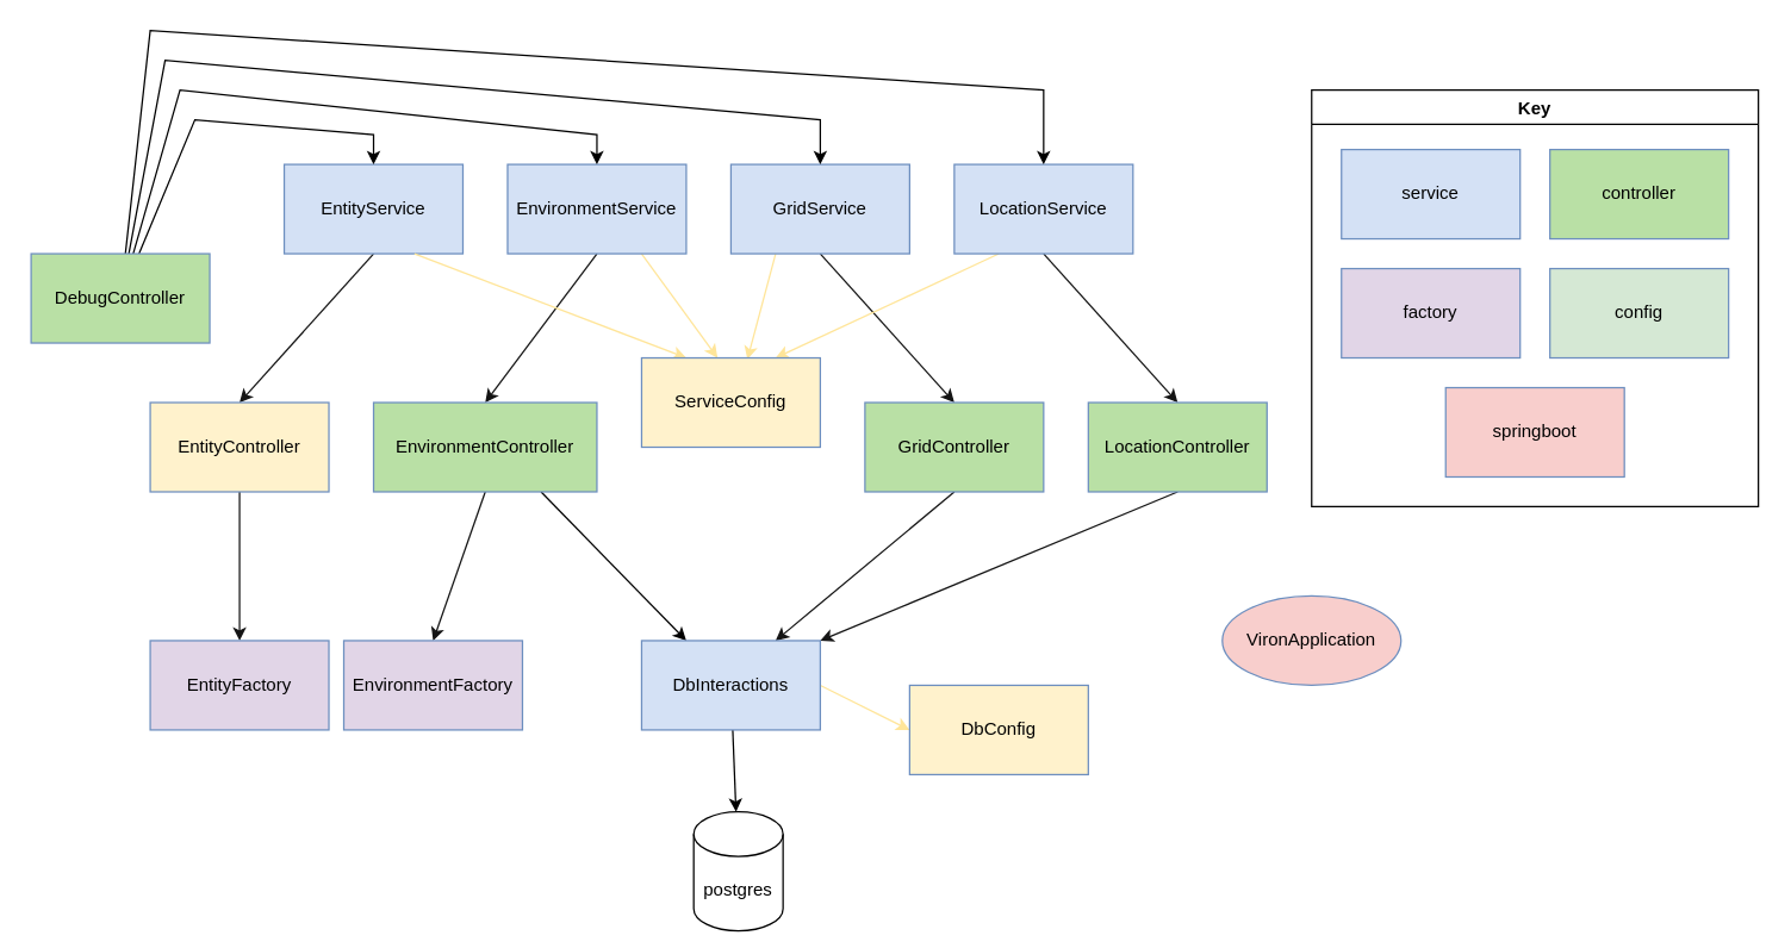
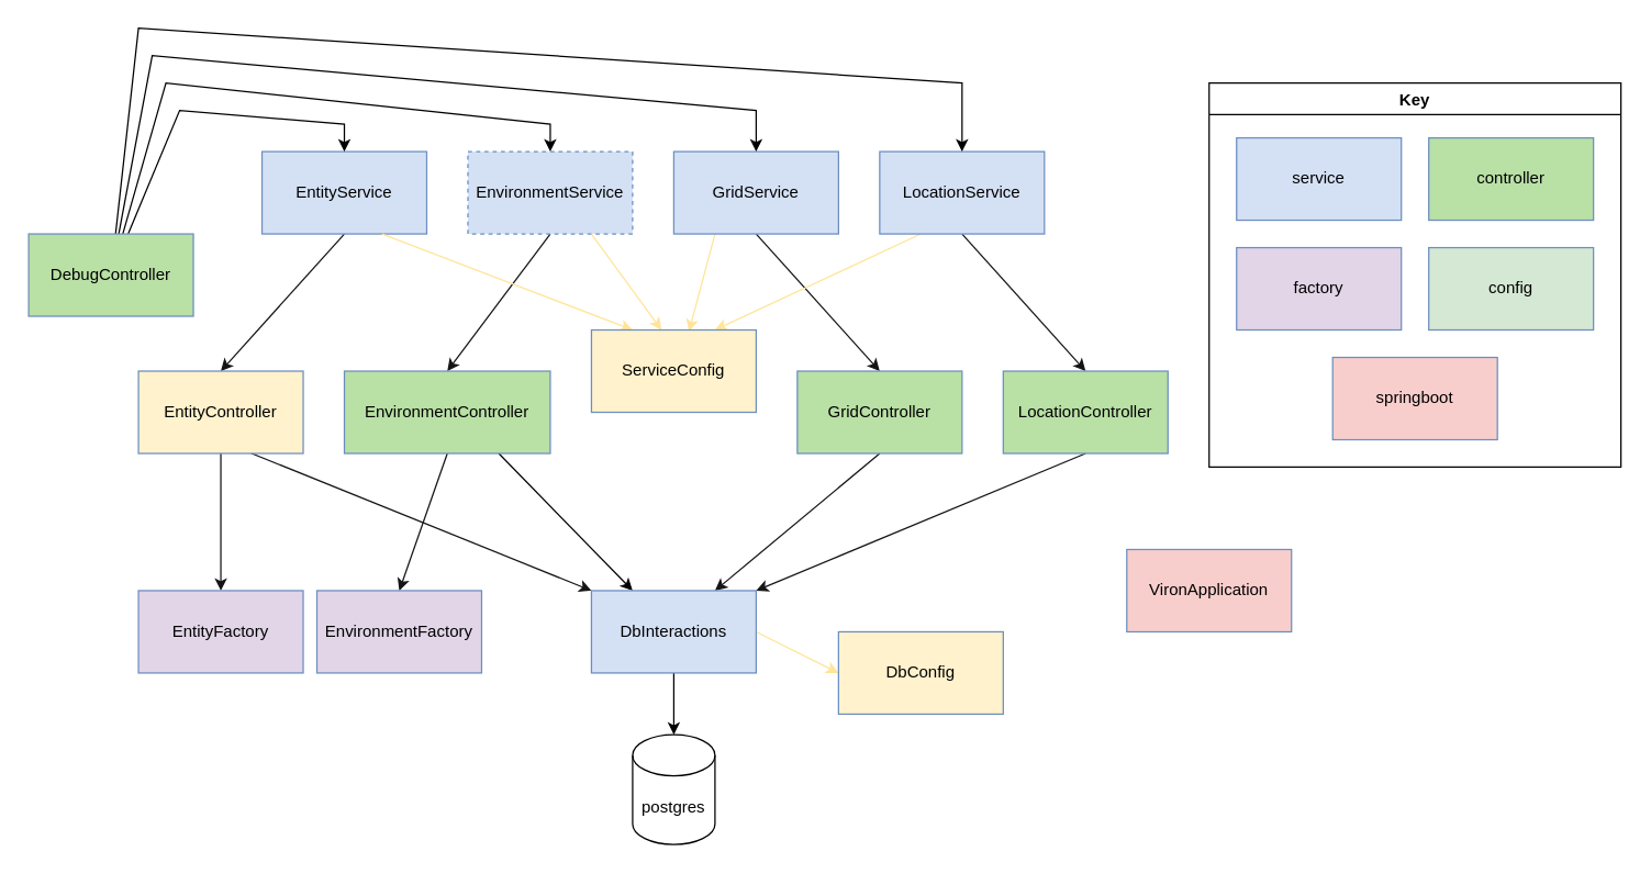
  <mxCell id="0" />
  <mxCell id="1" parent="0" />
  <mxCell id="2" style="rounded=0;orthogonalLoop=1;jettySize=auto;html=1;strokeColor=#141414;fillColor=#D4E1F5;orthogonal=1;entryX=0.5;entryY=0;entryDx=0;entryDy=0;exitX=0.5;exitY=1;exitDx=0;exitDy=0;" parent="1" source="3" target="22" edge="1"><mxGeometry relative="1" as="geometry" /></mxCell>
  <mxCell id="3" value="EntityService" style="rounded=0;whiteSpace=wrap;html=1;fillColor=#D4E1F5;strokeColor=#6c8ebf;" parent="1" vertex="1"><mxGeometry x="190" y="110" width="120" height="60" as="geometry" /></mxCell>
- <mxCell id="4" value="postgres" style="shape=cylinder3;whiteSpace=wrap;html=1;boundedLbl=1;backgroundOutline=1;size=15;" parent="1" vertex="1"><mxGeometry x="465" y="545" width="60" height="80" as="geometry" /></mxCell>
+ <mxCell id="4" value="postgres" style="shape=cylinder3;whiteSpace=wrap;html=1;boundedLbl=1;backgroundOutline=1;size=15;" parent="1" vertex="1"><mxGeometry x="460" y="535" width="60" height="80" as="geometry" /></mxCell>
  <mxCell id="5" style="rounded=0;orthogonalLoop=1;jettySize=auto;html=1;strokeColor=#141414;fillColor=#D4E1F5;orthogonal=1;entryX=0.5;entryY=0;entryDx=0;entryDy=0;exitX=0.5;exitY=1;exitDx=0;exitDy=0;" parent="1" source="7" target="25" edge="1"><mxGeometry relative="1" as="geometry" /></mxCell>
  <mxCell id="6" style="rounded=0;orthogonalLoop=1;jettySize=auto;html=1;strokeColor=#FFE599;fillColor=#FFF2CC;orthogonal=1;entryX=0.425;entryY=0;entryDx=0;entryDy=0;exitX=0.75;exitY=1;exitDx=0;exitDy=0;entryPerimeter=0;" parent="1" source="7" target="45" edge="1"><mxGeometry relative="1" as="geometry" /></mxCell>
- <mxCell id="7" value="EnvironmentService" style="rounded=0;whiteSpace=wrap;html=1;fillColor=#D4E1F5;strokeColor=#6c8ebf;" parent="1" vertex="1"><mxGeometry x="340" y="110" width="120" height="60" as="geometry" /></mxCell>
+ <mxCell id="7" value="EnvironmentService" style="rounded=0;whiteSpace=wrap;html=1;fillColor=#D4E1F5;strokeColor=#6c8ebf;dashed=1;" parent="1" vertex="1"><mxGeometry x="340" y="110" width="120" height="60" as="geometry" /></mxCell>
  <mxCell id="8" style="rounded=0;orthogonalLoop=1;jettySize=auto;html=1;strokeColor=#141414;fillColor=#D4E1F5;orthogonal=1;exitX=0.5;exitY=1;exitDx=0;exitDy=0;entryX=0.5;entryY=0;entryDx=0;entryDy=0;" parent="1" source="10" target="27" edge="1"><mxGeometry relative="1" as="geometry" /></mxCell>
  <mxCell id="9" style="rounded=0;orthogonalLoop=1;jettySize=auto;html=1;strokeColor=#FFE599;fillColor=#FFF2CC;orthogonal=1;entryX=0.592;entryY=0.017;entryDx=0;entryDy=0;exitX=0.25;exitY=1;exitDx=0;exitDy=0;entryPerimeter=0;" parent="1" source="10" target="45" edge="1"><mxGeometry relative="1" as="geometry" /></mxCell>
  <mxCell id="10" value="GridService" style="rounded=0;whiteSpace=wrap;html=1;fillColor=#D4E1F5;strokeColor=#6c8ebf;" parent="1" vertex="1"><mxGeometry x="490" y="110" width="120" height="60" as="geometry" /></mxCell>
  <mxCell id="11" style="rounded=0;orthogonalLoop=1;jettySize=auto;html=1;strokeColor=#141414;fillColor=#D4E1F5;orthogonal=1;exitX=0.5;exitY=1;exitDx=0;exitDy=0;entryX=0.5;entryY=0;entryDx=0;entryDy=0;" parent="1" source="13" target="29" edge="1"><mxGeometry relative="1" as="geometry" /></mxCell>
  <mxCell id="12" style="rounded=0;orthogonalLoop=1;jettySize=auto;html=1;strokeColor=#FFE599;fillColor=#D4E1F5;orthogonal=1;entryX=0.75;entryY=0;entryDx=0;entryDy=0;exitX=0.25;exitY=1;exitDx=0;exitDy=0;" parent="1" source="13" target="45" edge="1"><mxGeometry relative="1" as="geometry" /></mxCell>
  <mxCell id="13" value="LocationService" style="rounded=0;whiteSpace=wrap;html=1;fillColor=#D4E1F5;strokeColor=#6c8ebf;" parent="1" vertex="1"><mxGeometry x="640" y="110" width="120" height="60" as="geometry" /></mxCell>
  <mxCell id="14" style="rounded=0;orthogonalLoop=1;jettySize=auto;html=1;exitX=1;exitY=0.5;exitDx=0;exitDy=0;exitPerimeter=0;" parent="1" source="4" target="4" edge="1"><mxGeometry relative="1" as="geometry" /></mxCell>
  <mxCell id="15" style="rounded=0;orthogonalLoop=1;jettySize=auto;html=1;" parent="1" source="19" target="13" edge="1"><mxGeometry relative="1" as="geometry"><Array as="points"><mxPoint x="100" y="20" /><mxPoint x="700" y="60" /></Array></mxGeometry></mxCell>
  <mxCell id="16" style="rounded=0;orthogonalLoop=1;jettySize=auto;html=1;" parent="1" source="19" target="10" edge="1"><mxGeometry relative="1" as="geometry"><Array as="points"><mxPoint x="110" y="40" /><mxPoint x="550" y="80" /></Array></mxGeometry></mxCell>
  <mxCell id="17" style="rounded=0;orthogonalLoop=1;jettySize=auto;html=1;" parent="1" source="19" target="7" edge="1"><mxGeometry relative="1" as="geometry"><Array as="points"><mxPoint x="120" y="60" /><mxPoint x="400" y="90" /></Array></mxGeometry></mxCell>
  <mxCell id="18" style="rounded=0;orthogonalLoop=1;jettySize=auto;html=1;" parent="1" source="19" target="3" edge="1"><mxGeometry relative="1" as="geometry"><Array as="points"><mxPoint x="130" y="80" /><mxPoint x="250" y="90" /></Array></mxGeometry></mxCell>
  <mxCell id="19" value="DebugController" style="rounded=0;whiteSpace=wrap;html=1;fillColor=#B9E0A5;strokeColor=#6c8ebf;" parent="1" vertex="1"><mxGeometry x="20" y="170" width="120" height="60" as="geometry" /></mxCell>
+ <mxCell id="20" style="rounded=0;orthogonalLoop=1;jettySize=auto;html=1;strokeColor=#141414;fillColor=#D4E1F5;orthogonal=1;exitX=0.667;exitY=0.983;exitDx=0;exitDy=0;exitPerimeter=0;" parent="1" source="22" target="32" edge="1"><mxGeometry relative="1" as="geometry" /></mxCell>
  <mxCell id="21" style="rounded=0;orthogonalLoop=1;jettySize=auto;html=1;strokeColor=#141414;fillColor=#D4E1F5;orthogonal=1;" parent="1" source="22" target="35" edge="1"><mxGeometry relative="1" as="geometry" /></mxCell>
  <mxCell id="22" value="EntityController" style="rounded=0;whiteSpace=wrap;html=1;fillColor=#fff2cc;strokeColor=#6c8ebf;" parent="1" vertex="1"><mxGeometry x="100" y="270" width="120" height="60" as="geometry" /></mxCell>
  <mxCell id="23" style="rounded=0;orthogonalLoop=1;jettySize=auto;html=1;strokeColor=#141414;fillColor=#D4E1F5;orthogonal=1;entryX=0.5;entryY=0;entryDx=0;entryDy=0;exitX=0.5;exitY=1;exitDx=0;exitDy=0;" parent="1" source="25" target="36" edge="1"><mxGeometry relative="1" as="geometry" /></mxCell>
  <mxCell id="24" style="edgeStyle=none;rounded=0;orthogonalLoop=1;jettySize=auto;html=1;exitX=0.75;exitY=1;exitDx=0;exitDy=0;entryX=0.25;entryY=0;entryDx=0;entryDy=0;" parent="1" source="25" target="32" edge="1"><mxGeometry relative="1" as="geometry" /></mxCell>
  <mxCell id="25" value="EnvironmentController" style="rounded=0;whiteSpace=wrap;html=1;fillColor=#B9E0A5;strokeColor=#6c8ebf;" parent="1" vertex="1"><mxGeometry x="250" y="270" width="150" height="60" as="geometry" /></mxCell>
  <mxCell id="26" style="rounded=0;orthogonalLoop=1;jettySize=auto;html=1;strokeColor=#141414;fillColor=#D4E1F5;orthogonal=1;entryX=0.75;entryY=0;entryDx=0;entryDy=0;exitX=0.5;exitY=1;exitDx=0;exitDy=0;" parent="1" source="27" target="32" edge="1"><mxGeometry relative="1" as="geometry" /></mxCell>
  <mxCell id="27" value="GridController" style="rounded=0;whiteSpace=wrap;html=1;fillColor=#B9E0A5;strokeColor=#6c8ebf;" parent="1" vertex="1"><mxGeometry x="580" y="270" width="120" height="60" as="geometry" /></mxCell>
  <mxCell id="28" style="rounded=0;orthogonalLoop=1;jettySize=auto;html=1;strokeColor=#141414;fillColor=#D4E1F5;orthogonal=1;exitX=0.5;exitY=1;exitDx=0;exitDy=0;" parent="1" source="29" target="32" edge="1"><mxGeometry relative="1" as="geometry" /></mxCell>
  <mxCell id="29" value="LocationController" style="rounded=0;whiteSpace=wrap;html=1;fillColor=#B9E0A5;strokeColor=#6c8ebf;" parent="1" vertex="1"><mxGeometry x="730" y="270" width="120" height="60" as="geometry" /></mxCell>
  <mxCell id="30" style="rounded=0;orthogonalLoop=1;jettySize=auto;html=1;strokeColor=#FFE599;fillColor=#FFF2CC;orthogonal=1;entryX=0;entryY=0.5;entryDx=0;entryDy=0;exitX=1;exitY=0.5;exitDx=0;exitDy=0;" parent="1" source="32" target="34" edge="1"><mxGeometry relative="1" as="geometry" /></mxCell>
  <mxCell id="31" style="rounded=0;orthogonalLoop=1;jettySize=auto;html=1;" parent="1" source="32" target="4" edge="1"><mxGeometry relative="1" as="geometry" /></mxCell>
  <mxCell id="32" value="DbInteractions" style="rounded=0;whiteSpace=wrap;html=1;fillColor=#D4E1F5;strokeColor=#6c8ebf;" parent="1" vertex="1"><mxGeometry x="430.003" y="430" width="120" height="60" as="geometry" /></mxCell>
- <mxCell id="33" value="VironApplication" style="ellipse;whiteSpace=wrap;html=1;fillColor=#F8CECC;strokeColor=#6c8ebf;" parent="1" vertex="1"><mxGeometry x="820" y="400" width="120" height="60" as="geometry" /></mxCell>
+ <mxCell id="33" value="VironApplication" style="rounded=0;whiteSpace=wrap;html=1;fillColor=#F8CECC;strokeColor=#6c8ebf;" parent="1" vertex="1"><mxGeometry x="820" y="400" width="120" height="60" as="geometry" /></mxCell>
  <mxCell id="34" value="DbConfig" style="rounded=0;whiteSpace=wrap;html=1;fillColor=#FFF2CC;strokeColor=#6c8ebf;" parent="1" vertex="1"><mxGeometry x="610" y="460" width="120" height="60" as="geometry" /></mxCell>
  <mxCell id="35" value="EntityFactory" style="rounded=0;whiteSpace=wrap;html=1;fillColor=#E1D5E7;strokeColor=#6c8ebf;" parent="1" vertex="1"><mxGeometry x="100" y="430" width="120" height="60" as="geometry" /></mxCell>
  <mxCell id="36" value="EnvironmentFactory" style="rounded=0;whiteSpace=wrap;html=1;fillColor=#E1D5E7;strokeColor=#6c8ebf;" parent="1" vertex="1"><mxGeometry x="230" y="430" width="120" height="60" as="geometry" /></mxCell>
  <mxCell id="37" style="rounded=0;orthogonalLoop=1;jettySize=auto;html=1;strokeColor=#FFE599;fillColor=#FFF2CC;orthogonal=1;entryX=0.25;entryY=0;entryDx=0;entryDy=0;" parent="1" target="45" edge="1"><mxGeometry relative="1" as="geometry"><mxPoint x="277.5" y="170" as="sourcePoint" /><mxPoint x="448.75" y="270" as="targetPoint" /></mxGeometry></mxCell>
  <mxCell id="38" style="rounded=0;orthogonalLoop=1;jettySize=auto;html=1;strokeColor=#FFE599;fillColor=#FFF2CC;orthogonal=1;startArrow=none;" parent="1" source="45" edge="1"><mxGeometry relative="1" as="geometry"><mxPoint x="522.5" y="170" as="sourcePoint" /><mxPoint x="503.75" y="270" as="targetPoint" /></mxGeometry></mxCell>
  <mxCell id="39" value="Key" style="swimlane;" parent="1" vertex="1"><mxGeometry x="880" y="60" width="300" height="280" as="geometry" /></mxCell>
  <mxCell id="40" value="controller" style="rounded=0;whiteSpace=wrap;html=1;fillColor=#B9E0A5;strokeColor=#6c8ebf;" parent="39" vertex="1"><mxGeometry x="160" y="40" width="120" height="60" as="geometry" /></mxCell>
  <mxCell id="41" value="service" style="rounded=0;whiteSpace=wrap;html=1;fillColor=#D4E1F5;strokeColor=#6c8ebf;" parent="39" vertex="1"><mxGeometry x="20" y="40" width="120" height="60" as="geometry" /></mxCell>
  <mxCell id="42" value="factory" style="rounded=0;whiteSpace=wrap;html=1;fillColor=#E1D5E7;strokeColor=#6c8ebf;" parent="39" vertex="1"><mxGeometry x="20" y="120" width="120" height="60" as="geometry" /></mxCell>
  <mxCell id="43" value="config" style="rounded=0;whiteSpace=wrap;html=1;fillColor=#d5e8d4;strokeColor=#6c8ebf;" vertex="1" parent="39"><mxGeometry x="160" y="120" width="120" height="60" as="geometry" /></mxCell>
  <mxCell id="44" value="springboot" style="rounded=0;whiteSpace=wrap;html=1;fillColor=#F8CECC;strokeColor=#6c8ebf;" parent="39" vertex="1"><mxGeometry x="90" y="200" width="120" height="60" as="geometry" /></mxCell>
  <mxCell id="45" value="ServiceConfig" style="rounded=0;whiteSpace=wrap;html=1;fillColor=#FFF2CC;strokeColor=#6c8ebf;" parent="1" vertex="1"><mxGeometry x="430" y="240" width="120" height="60" as="geometry" /></mxCell>
